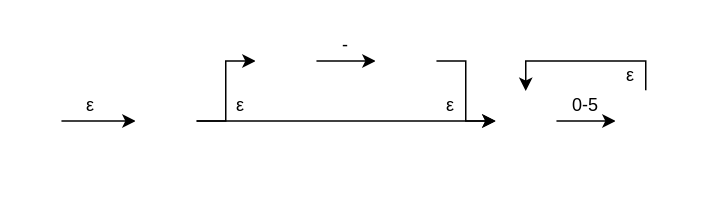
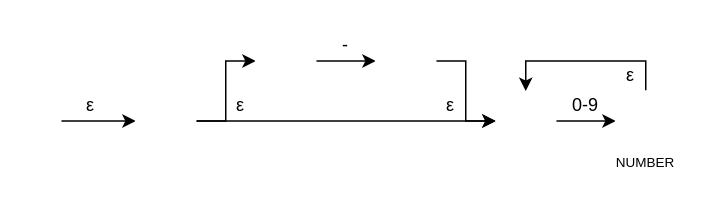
  <mxCell id="0" />
  <mxCell id="1" parent="0" />
  <mxCell id="2" style="edgeStyle=orthogonalEdgeStyle;rounded=0;orthogonalLoop=1;jettySize=auto;html=1;" parent="1" source="3" target="8" edge="1"><mxGeometry relative="1" as="geometry" /></mxCell>
  <mxCell id="3" value="" style="ellipse;whiteSpace=wrap;html=1;strokeColor=#FFFFFF;" parent="1" vertex="1"><mxGeometry x="20" y="70" width="20" height="20" as="geometry" /></mxCell>
  <mxCell id="4" value="ε" style="text;html=1;strokeColor=none;fillColor=none;align=center;verticalAlign=middle;whiteSpace=wrap;rounded=0;" parent="1" vertex="1"><mxGeometry x="150" y="60" width="20" height="20" as="geometry" /></mxCell>
  <mxCell id="5" value="ε" style="text;html=1;strokeColor=none;fillColor=none;align=center;verticalAlign=middle;whiteSpace=wrap;rounded=0;" parent="1" vertex="1"><mxGeometry x="50" y="60" width="20" height="20" as="geometry" /></mxCell>
  <mxCell id="6" style="edgeStyle=orthogonalEdgeStyle;rounded=0;orthogonalLoop=1;jettySize=auto;html=1;entryX=0;entryY=0.5;entryDx=0;entryDy=0;fontSize=9;" parent="1" source="8" target="10" edge="1"><mxGeometry relative="1" as="geometry" /></mxCell>
  <mxCell id="7" style="edgeStyle=orthogonalEdgeStyle;rounded=0;orthogonalLoop=1;jettySize=auto;html=1;entryX=0;entryY=0.5;entryDx=0;entryDy=0;" edge="1" parent="1" source="8" target="13"><mxGeometry relative="1" as="geometry" /></mxCell>
  <mxCell id="8" value="" style="ellipse;whiteSpace=wrap;html=1;strokeColor=#FFFFFF;" parent="1" vertex="1"><mxGeometry x="90" y="60" width="40" height="40" as="geometry" /></mxCell>
  <mxCell id="9" style="edgeStyle=orthogonalEdgeStyle;rounded=0;orthogonalLoop=1;jettySize=auto;html=1;entryX=0;entryY=0.5;entryDx=0;entryDy=0;" edge="1" parent="1" source="10" target="20"><mxGeometry relative="1" as="geometry"><mxPoint x="245" y="40" as="targetPoint" /></mxGeometry></mxCell>
  <mxCell id="10" value="" style="ellipse;whiteSpace=wrap;html=1;strokeColor=#FFFFFF;" parent="1" vertex="1"><mxGeometry x="170" width="40" height="40" as="geometry" y="20" /></mxCell>
  <mxCell id="11" value="-" style="text;html=1;strokeColor=none;fillColor=none;align=center;verticalAlign=middle;whiteSpace=wrap;rounded=0;" parent="1" vertex="1"><mxGeometry x="220" width="20" height="20" as="geometry" y="20" /></mxCell>
  <mxCell id="12" style="edgeStyle=orthogonalEdgeStyle;rounded=0;orthogonalLoop=1;jettySize=auto;html=1;" edge="1" parent="1" source="13"><mxGeometry relative="1" as="geometry"><mxPoint x="410" y="80" as="targetPoint" /></mxGeometry></mxCell>
  <mxCell id="13" value="" style="ellipse;whiteSpace=wrap;html=1;strokeColor=#FFFFFF;" parent="1" vertex="1"><mxGeometry x="330" y="60" width="40" height="40" as="geometry" /></mxCell>
  <mxCell id="14" style="edgeStyle=orthogonalEdgeStyle;rounded=0;orthogonalLoop=1;jettySize=auto;html=1;entryX=0.5;entryY=0;entryDx=0;entryDy=0;" edge="1" parent="1" source="15" target="13"><mxGeometry relative="1" as="geometry"><Array as="points"><mxPoint x="430" y="40" /><mxPoint x="350" y="40" /></Array></mxGeometry></mxCell>
  <mxCell id="15" value="" style="ellipse;whiteSpace=wrap;html=1;strokeColor=#FFFFFF;" vertex="1" parent="1"><mxGeometry x="410" y="60" width="40" height="40" as="geometry" /></mxCell>
  <mxCell id="16" value="" style="ellipse;whiteSpace=wrap;html=1;aspect=fixed;strokeColor=#FFFFFF;" vertex="1" parent="1"><mxGeometry x="415" y="65" width="30" height="30" as="geometry" /></mxCell>
- <mxCell id="18" value="0-5" style="text;html=1;strokeColor=none;fillColor=none;align=center;verticalAlign=middle;whiteSpace=wrap;rounded=0;" vertex="1" parent="1"><mxGeometry x="380" y="60" width="20" height="20" as="geometry" /></mxCell>
+ <mxCell id="17" value="NUMBER" style="text;html=1;strokeColor=none;fillColor=none;align=center;verticalAlign=middle;whiteSpace=wrap;rounded=0;fontSize=9;" vertex="1" parent="1"><mxGeometry x="400" y="100" width="60" height="15" as="geometry" /></mxCell>
+ <mxCell id="18" value="0-9" style="text;html=1;strokeColor=none;fillColor=none;align=center;verticalAlign=middle;whiteSpace=wrap;rounded=0;" vertex="1" parent="1"><mxGeometry x="380" y="60" width="20" height="20" as="geometry" /></mxCell>
  <mxCell id="19" style="edgeStyle=orthogonalEdgeStyle;rounded=0;orthogonalLoop=1;jettySize=auto;html=1;entryX=0;entryY=0.5;entryDx=0;entryDy=0;" edge="1" parent="1" source="20" target="13"><mxGeometry relative="1" as="geometry" /></mxCell>
  <mxCell id="20" value="" style="ellipse;whiteSpace=wrap;html=1;strokeColor=#FFFFFF;" vertex="1" parent="1"><mxGeometry x="250" width="40" height="40" as="geometry" y="20" /></mxCell>
  <mxCell id="21" value="ε" style="text;html=1;strokeColor=none;fillColor=none;align=center;verticalAlign=middle;whiteSpace=wrap;rounded=0;" vertex="1" parent="1"><mxGeometry x="290" y="60" width="20" height="20" as="geometry" /></mxCell>
  <mxCell id="22" value="ε" style="text;html=1;strokeColor=none;fillColor=none;align=center;verticalAlign=middle;whiteSpace=wrap;rounded=0;" vertex="1" parent="1"><mxGeometry x="410" y="40" width="20" height="20" as="geometry" /></mxCell>
